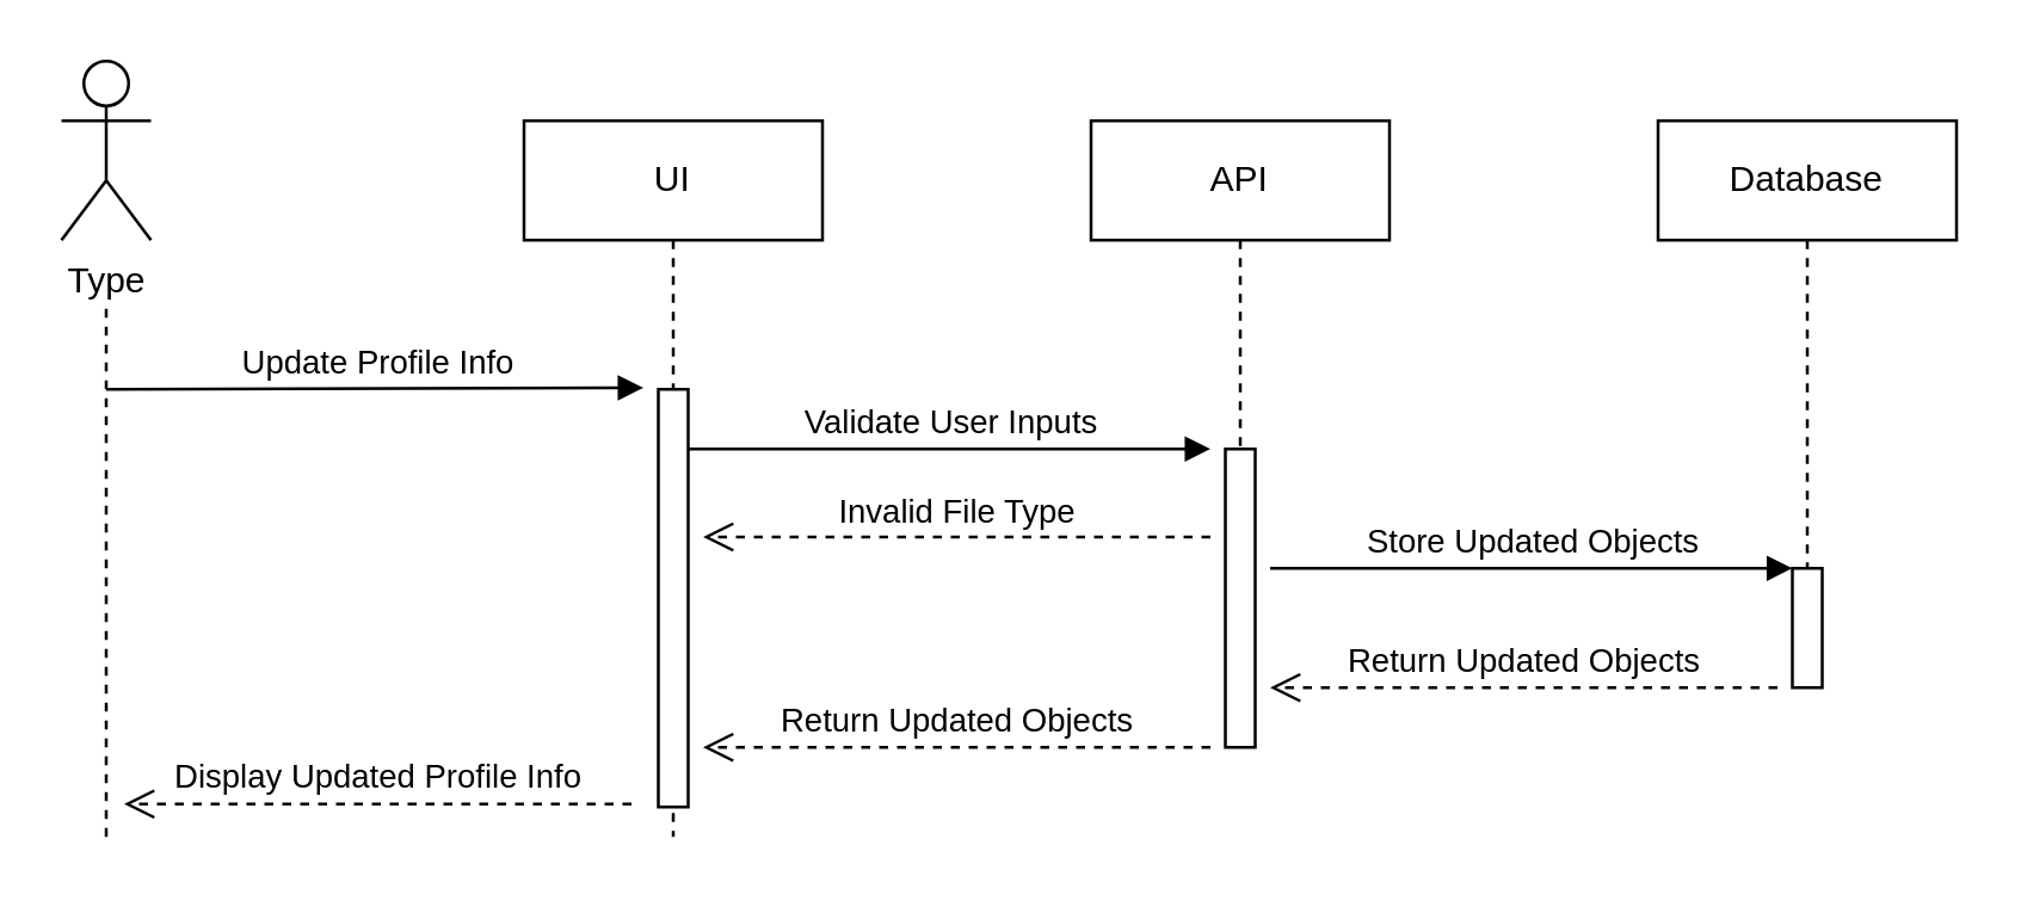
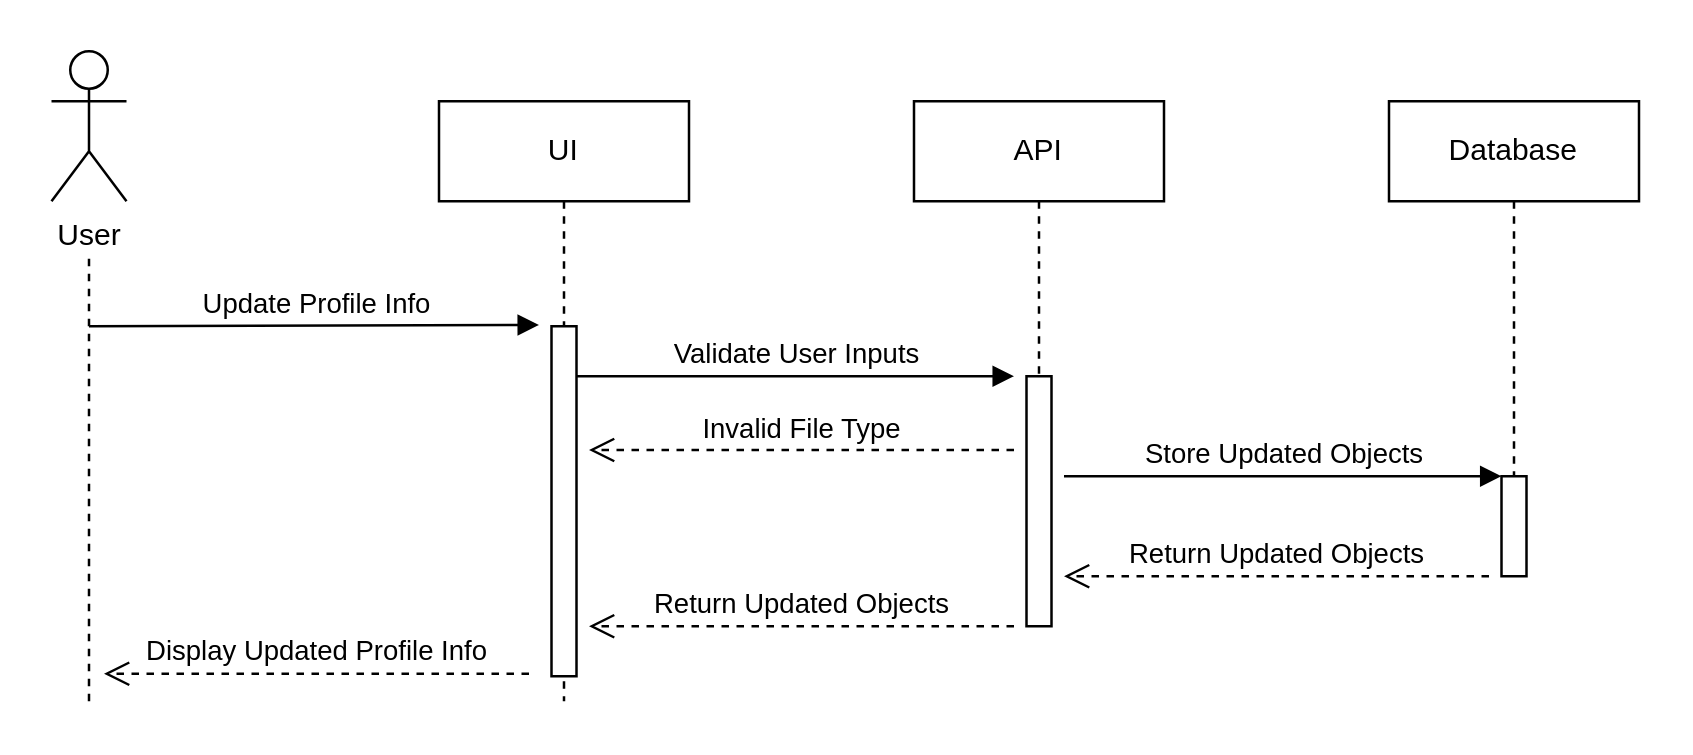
  <mxCell id="0" />
  <mxCell id="1" parent="0" />
  <mxCell id="2" value="" style="endArrow=none;dashed=1;html=1;rounded=0;" parent="1" edge="1"><mxGeometry width="50" height="50" relative="1" as="geometry"><mxPoint x="35" y="280" as="sourcePoint" /><mxPoint x="35" y="100" as="targetPoint" /></mxGeometry></mxCell>
  <mxCell id="3" value="UI" style="shape=umlLifeline;perimeter=lifelinePerimeter;whiteSpace=wrap;html=1;container=0;dropTarget=0;collapsible=0;recursiveResize=0;outlineConnect=0;portConstraint=eastwest;newEdgeStyle={&quot;edgeStyle&quot;:&quot;elbowEdgeStyle&quot;,&quot;elbow&quot;:&quot;vertical&quot;,&quot;curved&quot;:0,&quot;rounded&quot;:0};" parent="1" vertex="1"><mxGeometry x="175" y="40" width="100" height="240" as="geometry" /></mxCell>
  <mxCell id="4" value="" style="html=1;points=[];perimeter=orthogonalPerimeter;outlineConnect=0;targetShapes=umlLifeline;portConstraint=eastwest;newEdgeStyle={&quot;edgeStyle&quot;:&quot;elbowEdgeStyle&quot;,&quot;elbow&quot;:&quot;vertical&quot;,&quot;curved&quot;:0,&quot;rounded&quot;:0};" parent="3" vertex="1"><mxGeometry x="45" y="90" width="10" height="140" as="geometry" /></mxCell>
  <mxCell id="5" value="API" style="shape=umlLifeline;perimeter=lifelinePerimeter;whiteSpace=wrap;html=1;container=0;dropTarget=0;collapsible=0;recursiveResize=0;outlineConnect=0;portConstraint=eastwest;newEdgeStyle={&quot;edgeStyle&quot;:&quot;elbowEdgeStyle&quot;,&quot;elbow&quot;:&quot;vertical&quot;,&quot;curved&quot;:0,&quot;rounded&quot;:0};" parent="1" vertex="1"><mxGeometry x="365" y="40" width="100" height="210" as="geometry" /></mxCell>
  <mxCell id="6" value="" style="html=1;points=[];perimeter=orthogonalPerimeter;outlineConnect=0;targetShapes=umlLifeline;portConstraint=eastwest;newEdgeStyle={&quot;edgeStyle&quot;:&quot;elbowEdgeStyle&quot;,&quot;elbow&quot;:&quot;vertical&quot;,&quot;curved&quot;:0,&quot;rounded&quot;:0};" parent="5" vertex="1"><mxGeometry x="45" y="110" width="10" height="100" as="geometry" /></mxCell>
  <mxCell id="7" value="Validate User Inputs" style="html=1;verticalAlign=bottom;endArrow=block;edgeStyle=elbowEdgeStyle;elbow=vertical;curved=0;rounded=0;" parent="1" edge="1"><mxGeometry relative="1" as="geometry"><mxPoint x="230" y="150" as="sourcePoint" /><Array as="points"><mxPoint x="320" y="150" /></Array><mxPoint x="405" y="150" as="targetPoint" /></mxGeometry></mxCell>
  <mxCell id="8" value="Return Updated Objects" style="html=1;verticalAlign=bottom;endArrow=open;dashed=1;endSize=8;edgeStyle=elbowEdgeStyle;elbow=horizontal;curved=0;rounded=0;" parent="1" edge="1"><mxGeometry relative="1" as="geometry"><mxPoint x="235" y="250" as="targetPoint" /><Array as="points"><mxPoint x="330" y="250" /></Array><mxPoint x="405" y="250" as="sourcePoint" /></mxGeometry></mxCell>
  <mxCell id="9" value="Database" style="shape=umlLifeline;perimeter=lifelinePerimeter;whiteSpace=wrap;html=1;container=0;dropTarget=0;collapsible=0;recursiveResize=0;outlineConnect=0;portConstraint=eastwest;newEdgeStyle={&quot;edgeStyle&quot;:&quot;elbowEdgeStyle&quot;,&quot;elbow&quot;:&quot;vertical&quot;,&quot;curved&quot;:0,&quot;rounded&quot;:0};" parent="1" vertex="1"><mxGeometry x="555" y="40" width="100" height="190" as="geometry" /></mxCell>
  <mxCell id="10" value="" style="html=1;points=[];perimeter=orthogonalPerimeter;outlineConnect=0;targetShapes=umlLifeline;portConstraint=eastwest;newEdgeStyle={&quot;edgeStyle&quot;:&quot;elbowEdgeStyle&quot;,&quot;elbow&quot;:&quot;vertical&quot;,&quot;curved&quot;:0,&quot;rounded&quot;:0};" parent="9" vertex="1"><mxGeometry x="45" y="150" width="10" height="40" as="geometry" /></mxCell>
  <mxCell id="11" value="Store Updated Objects" style="html=1;verticalAlign=bottom;endArrow=block;edgeStyle=elbowEdgeStyle;elbow=vertical;curved=0;rounded=0;" parent="1" edge="1"><mxGeometry relative="1" as="geometry"><mxPoint x="425" y="190" as="sourcePoint" /><Array as="points"><mxPoint x="515" y="190" /></Array><mxPoint x="600" y="190" as="targetPoint" /></mxGeometry></mxCell>
  <mxCell id="12" value="Return Updated Objects" style="html=1;verticalAlign=bottom;endArrow=open;dashed=1;endSize=8;edgeStyle=elbowEdgeStyle;elbow=horizontal;curved=0;rounded=0;" parent="1" edge="1"><mxGeometry relative="1" as="geometry"><mxPoint x="425" y="230" as="targetPoint" /><Array as="points"><mxPoint x="520" y="230" /></Array><mxPoint x="595" y="230" as="sourcePoint" /></mxGeometry></mxCell>
- <mxCell id="13" value="Type" style="shape=umlActor;verticalLabelPosition=bottom;verticalAlign=top;html=1;" parent="1" vertex="1"><mxGeometry x="20" y="20" width="30" height="60" as="geometry" /></mxCell>
+ <mxCell id="13" value="User" style="shape=umlActor;verticalLabelPosition=bottom;verticalAlign=top;html=1;" parent="1" vertex="1"><mxGeometry x="20" y="20" width="30" height="60" as="geometry" /></mxCell>
  <mxCell id="14" value="Update Profile Info" style="html=1;verticalAlign=bottom;endArrow=block;edgeStyle=elbowEdgeStyle;elbow=vertical;curved=0;rounded=0;" parent="1" edge="1"><mxGeometry relative="1" as="geometry"><mxPoint x="35" y="130" as="sourcePoint" /><Array as="points"><mxPoint x="140" y="129.5" /></Array><mxPoint x="215" y="130" as="targetPoint" /></mxGeometry></mxCell>
  <mxCell id="15" value="Invalid File Type" style="html=1;verticalAlign=bottom;endArrow=open;dashed=1;endSize=8;edgeStyle=elbowEdgeStyle;elbow=vertical;curved=0;rounded=0;" parent="1" edge="1"><mxGeometry relative="1" as="geometry"><mxPoint x="235" y="179.5" as="targetPoint" /><Array as="points"><mxPoint x="330" y="179.5" /></Array><mxPoint x="405" y="179.5" as="sourcePoint" /></mxGeometry></mxCell>
  <mxCell id="16" value="Display Updated Profile Info" style="html=1;verticalAlign=bottom;endArrow=open;dashed=1;endSize=8;edgeStyle=elbowEdgeStyle;elbow=horizontal;curved=0;rounded=0;" edge="1" parent="1"><mxGeometry relative="1" as="geometry"><mxPoint x="41" y="269" as="targetPoint" /><Array as="points"><mxPoint x="136" y="269" /></Array><mxPoint x="211" y="269" as="sourcePoint" /></mxGeometry></mxCell>
